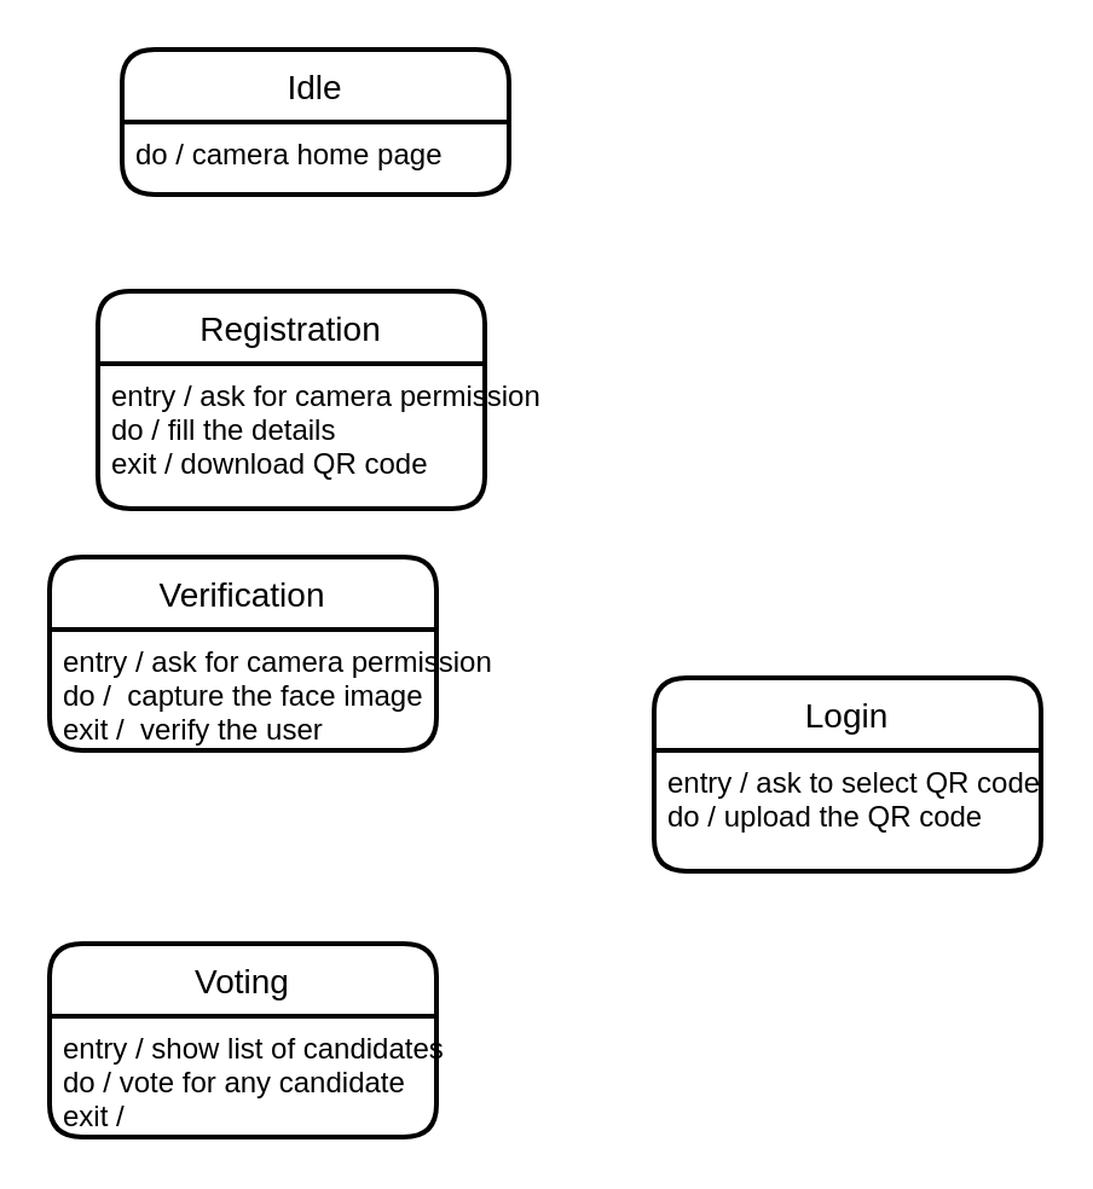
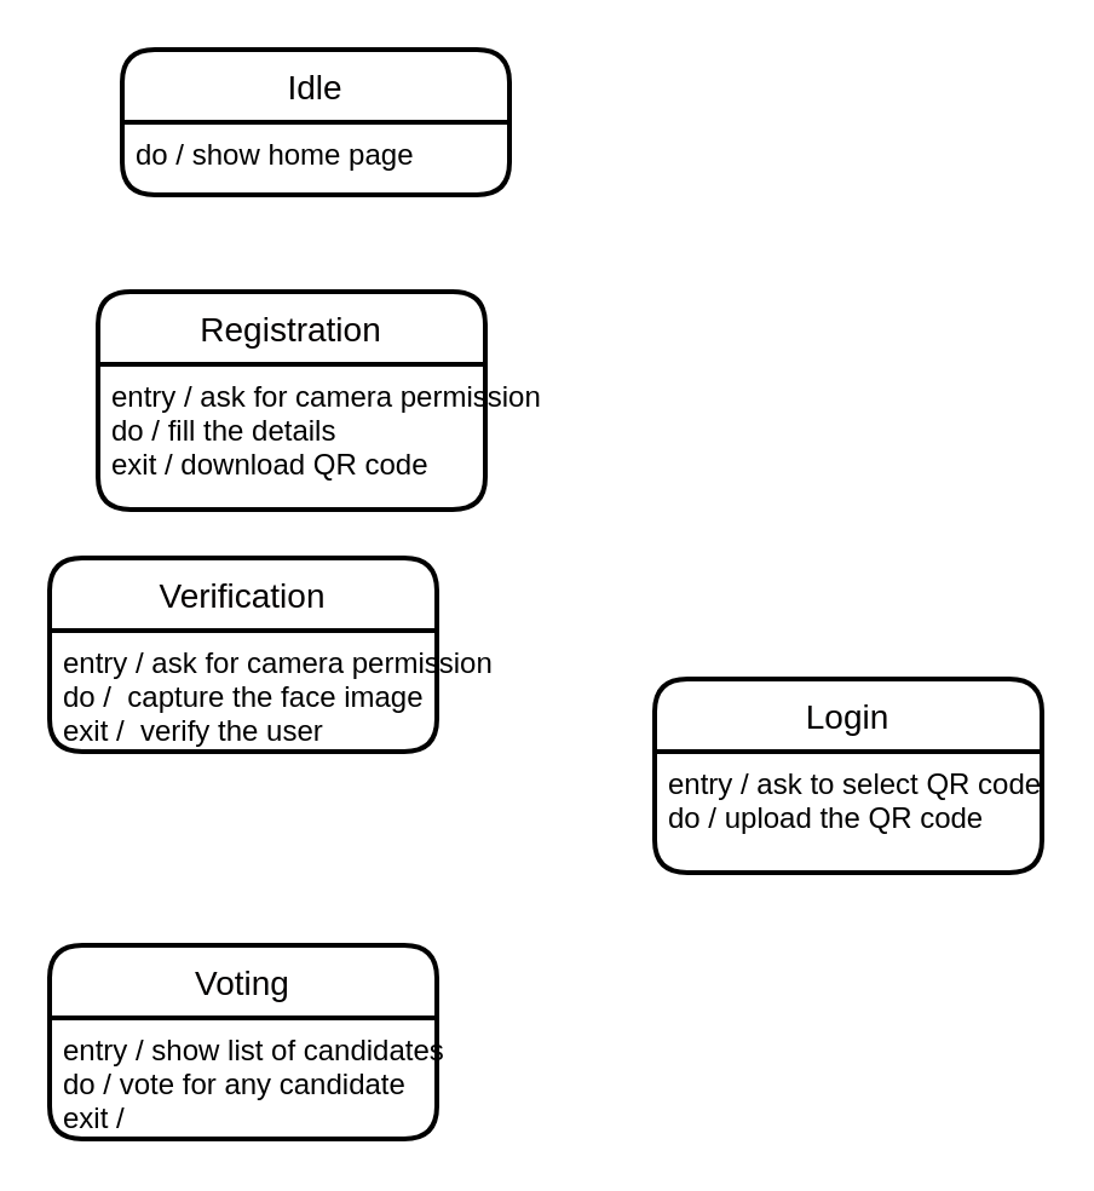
  <mxCell id="0" />
  <mxCell id="1" parent="0" />
  <mxCell id="2" value="Idle" style="swimlane;childLayout=stackLayout;horizontal=1;startSize=30;horizontalStack=0;fillColor=#FFFFFF;fontColor=#030000;rounded=1;fontSize=14;fontStyle=0;strokeWidth=2;resizeParent=0;resizeLast=1;shadow=0;dashed=0;align=center;" vertex="1" parent="1"><mxGeometry x="50" y="20" width="160" height="60" as="geometry" /></mxCell>
- <mxCell id="3" value="do / camera home page" style="align=left;strokeColor=none;fillColor=none;spacingLeft=4;fontSize=12;verticalAlign=top;resizable=0;rotatable=0;part=1;" vertex="1" parent="2"><mxGeometry y="30" width="160" height="30" as="geometry" /></mxCell>
+ <mxCell id="3" value="do / show home page" style="align=left;strokeColor=none;fillColor=none;spacingLeft=4;fontSize=12;verticalAlign=top;resizable=0;rotatable=0;part=1;" vertex="1" parent="2"><mxGeometry y="30" width="160" height="30" as="geometry" /></mxCell>
  <mxCell id="4" value="Registration" style="swimlane;childLayout=stackLayout;horizontal=1;startSize=30;horizontalStack=0;fillColor=#FFFFFF;fontColor=#030000;rounded=1;fontSize=14;fontStyle=0;strokeWidth=2;resizeParent=0;resizeLast=1;shadow=0;dashed=0;align=center;" vertex="1" parent="1"><mxGeometry x="40" y="120" width="160" height="90" as="geometry" /></mxCell>
  <mxCell id="5" value="entry / ask for camera permission&#10;do / fill the details&#10;exit / download QR code" style="align=left;strokeColor=none;fillColor=none;spacingLeft=4;fontSize=12;verticalAlign=top;resizable=0;rotatable=0;part=1;" vertex="1" parent="4"><mxGeometry y="30" width="160" height="60" as="geometry" /></mxCell>
  <mxCell id="6" value="Login" style="swimlane;childLayout=stackLayout;horizontal=1;startSize=30;horizontalStack=0;fillColor=#FFFFFF;fontColor=#030000;rounded=1;fontSize=14;fontStyle=0;strokeWidth=2;resizeParent=0;resizeLast=1;shadow=0;dashed=0;align=center;" vertex="1" parent="1"><mxGeometry x="270" y="280" width="160" height="80" as="geometry" /></mxCell>
  <mxCell id="7" value="entry / ask to select QR code&#10;do / upload the QR code&#10;" style="align=left;strokeColor=none;fillColor=none;spacingLeft=4;fontSize=12;verticalAlign=top;resizable=0;rotatable=0;part=1;" vertex="1" parent="6"><mxGeometry y="30" width="160" height="50" as="geometry" /></mxCell>
  <mxCell id="8" value="Verification" style="swimlane;childLayout=stackLayout;horizontal=1;startSize=30;horizontalStack=0;fillColor=#FFFFFF;fontColor=#030000;rounded=1;fontSize=14;fontStyle=0;strokeWidth=2;resizeParent=0;resizeLast=1;shadow=0;dashed=0;align=center;" vertex="1" parent="1"><mxGeometry x="20" y="230" width="160" height="80" as="geometry" /></mxCell>
  <mxCell id="9" value="entry / ask for camera permission&#10;do /  capture the face image&#10;exit /  verify the user" style="align=left;strokeColor=none;fillColor=none;spacingLeft=4;fontSize=12;verticalAlign=top;resizable=0;rotatable=0;part=1;" vertex="1" parent="8"><mxGeometry y="30" width="160" height="50" as="geometry" /></mxCell>
  <mxCell id="10" value="Voting" style="swimlane;childLayout=stackLayout;horizontal=1;startSize=30;horizontalStack=0;fillColor=#FFFFFF;fontColor=#030000;rounded=1;fontSize=14;fontStyle=0;strokeWidth=2;resizeParent=0;resizeLast=1;shadow=0;dashed=0;align=center;" vertex="1" parent="1"><mxGeometry x="20" y="390" width="160" height="80" as="geometry" /></mxCell>
  <mxCell id="11" value="entry / show list of candidates&#10;do / vote for any candidate &#10;exit / " style="align=left;strokeColor=none;fillColor=none;spacingLeft=4;fontSize=12;verticalAlign=top;resizable=0;rotatable=0;part=1;" vertex="1" parent="10"><mxGeometry y="30" width="160" height="50" as="geometry" /></mxCell>
